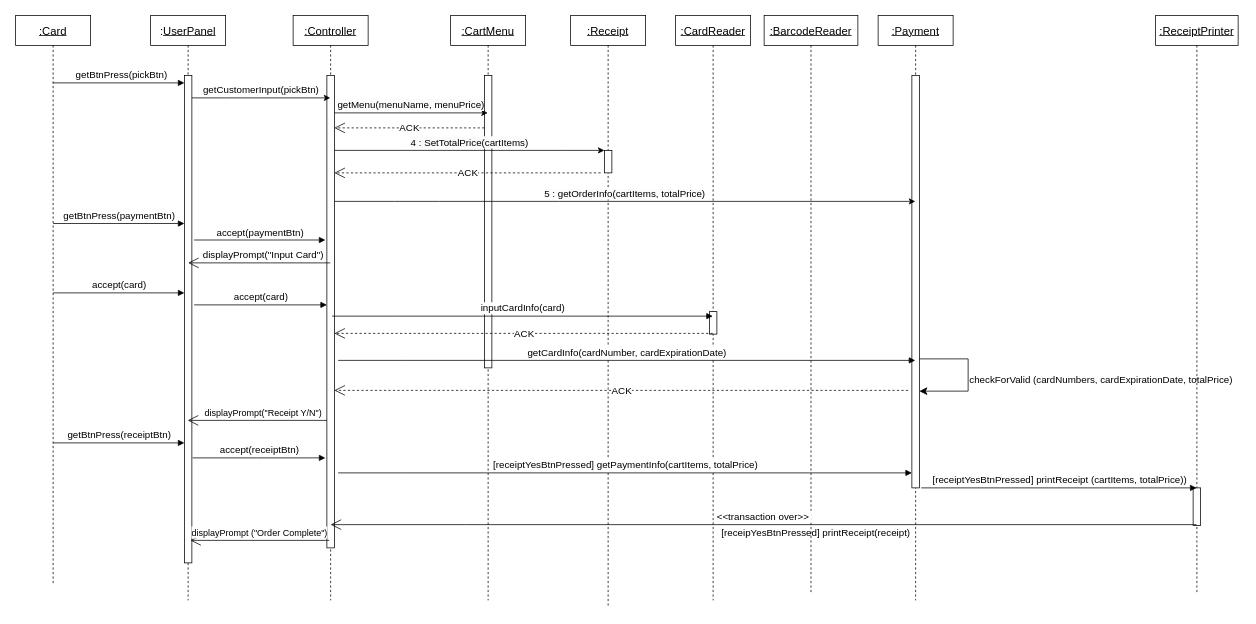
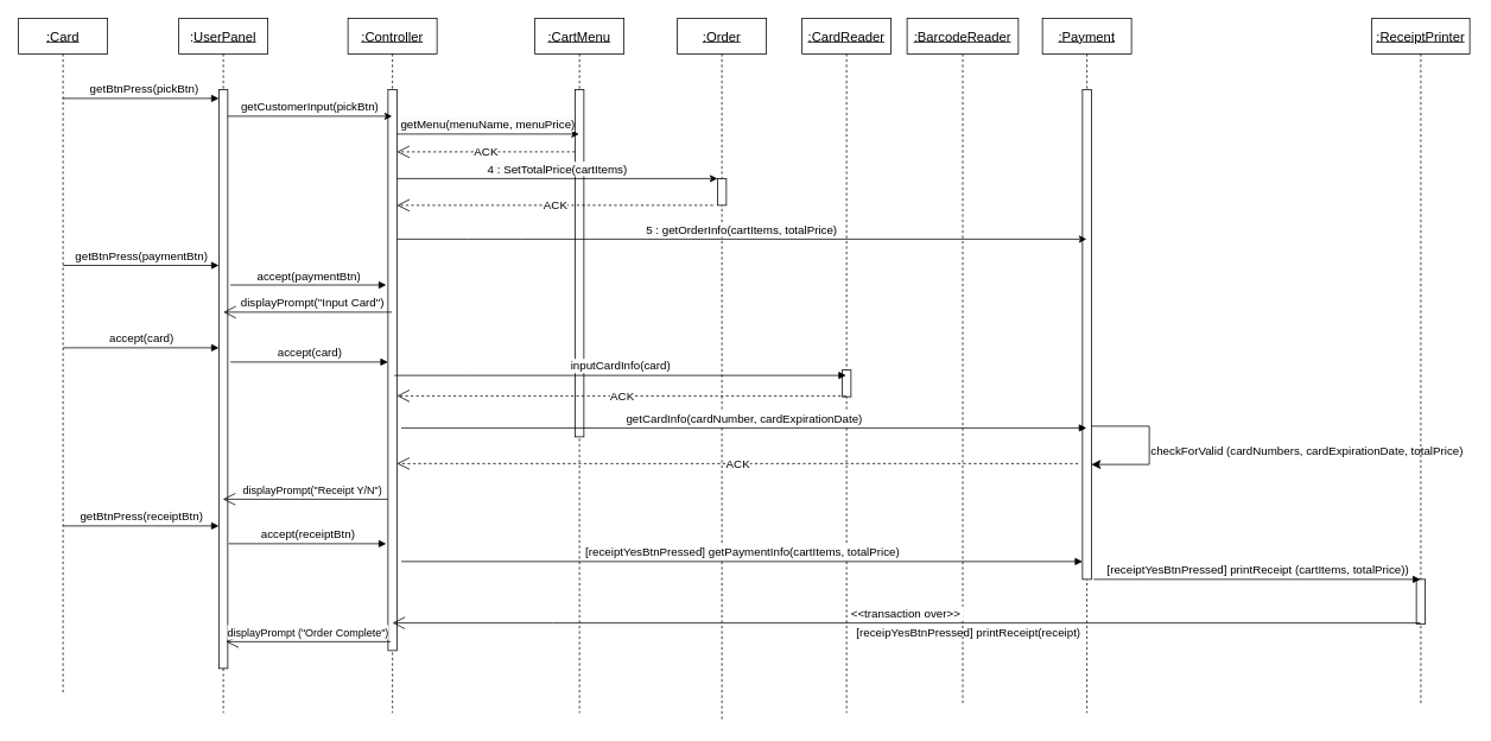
  <mxCell id="0" />
  <mxCell id="1" parent="0" />
  <mxCell id="2" value="&lt;u&gt;:Card&lt;/u&gt;" style="shape=umlLifeline;perimeter=lifelinePerimeter;whiteSpace=wrap;html=1;container=0;dropTarget=0;collapsible=0;recursiveResize=0;outlineConnect=0;portConstraint=eastwest;newEdgeStyle={&quot;edgeStyle&quot;:&quot;elbowEdgeStyle&quot;,&quot;elbow&quot;:&quot;vertical&quot;,&quot;curved&quot;:0,&quot;rounded&quot;:0};fontSize=15;" parent="1" vertex="1"><mxGeometry x="20" y="20" width="100" height="760" as="geometry" /></mxCell>
  <mxCell id="3" value=":&lt;u&gt;UserPanel&lt;/u&gt;" style="shape=umlLifeline;perimeter=lifelinePerimeter;whiteSpace=wrap;html=1;container=0;dropTarget=0;collapsible=0;recursiveResize=0;outlineConnect=0;portConstraint=eastwest;newEdgeStyle={&quot;edgeStyle&quot;:&quot;elbowEdgeStyle&quot;,&quot;elbow&quot;:&quot;vertical&quot;,&quot;curved&quot;:0,&quot;rounded&quot;:0};fontSize=15;" parent="1" vertex="1"><mxGeometry x="200" y="20" width="100" height="780" as="geometry" /></mxCell>
  <mxCell id="4" value="" style="html=1;points=[];perimeter=orthogonalPerimeter;outlineConnect=0;targetShapes=umlLifeline;portConstraint=eastwest;newEdgeStyle={&quot;edgeStyle&quot;:&quot;elbowEdgeStyle&quot;,&quot;elbow&quot;:&quot;vertical&quot;,&quot;curved&quot;:0,&quot;rounded&quot;:0};" parent="3" vertex="1"><mxGeometry x="45" y="80" width="10" height="650" as="geometry" /></mxCell>
  <mxCell id="5" value="&lt;span style=&quot;color: rgb(0, 0, 0); font-family: Helvetica; font-size: 13px; font-style: normal; font-variant-ligatures: normal; font-variant-caps: normal; font-weight: 400; letter-spacing: normal; orphans: 2; text-align: center; text-indent: 0px; text-transform: none; widows: 2; word-spacing: 0px; -webkit-text-stroke-width: 0px; background-color: rgb(255, 255, 255); text-decoration-thickness: initial; text-decoration-style: initial; text-decoration-color: initial; float: none; display: inline !important;&quot;&gt;&lt;br&gt;getBtnPress(pickBtn)&lt;br&gt;&lt;/span&gt;" style="html=1;verticalAlign=bottom;endArrow=block;edgeStyle=elbowEdgeStyle;elbow=vertical;curved=0;rounded=0;labelPosition=center;verticalLabelPosition=top;align=center;" parent="1" source="2" target="4" edge="1"><mxGeometry x="0.031" relative="1" as="geometry"><mxPoint x="75" y="100" as="sourcePoint" /><Array as="points"><mxPoint x="220" y="110" /><mxPoint x="160" y="100" /></Array><mxPoint x="1" as="offset" /></mxGeometry></mxCell>
  <mxCell id="6" value="&lt;u&gt;:Controller&lt;/u&gt;" style="shape=umlLifeline;perimeter=lifelinePerimeter;whiteSpace=wrap;html=1;container=0;dropTarget=0;collapsible=0;recursiveResize=0;outlineConnect=0;portConstraint=eastwest;newEdgeStyle={&quot;edgeStyle&quot;:&quot;elbowEdgeStyle&quot;,&quot;elbow&quot;:&quot;vertical&quot;,&quot;curved&quot;:0,&quot;rounded&quot;:0};fontSize=15;" parent="1" vertex="1"><mxGeometry x="390" y="20" width="100" height="780" as="geometry" /></mxCell>
  <mxCell id="7" value="" style="html=1;points=[];perimeter=orthogonalPerimeter;outlineConnect=0;targetShapes=umlLifeline;portConstraint=eastwest;newEdgeStyle={&quot;edgeStyle&quot;:&quot;elbowEdgeStyle&quot;,&quot;elbow&quot;:&quot;vertical&quot;,&quot;curved&quot;:0,&quot;rounded&quot;:0};" parent="6" vertex="1"><mxGeometry x="45" y="80" width="10" height="630" as="geometry" /></mxCell>
- <mxCell id="8" value="&lt;u&gt;:Receipt&lt;/u&gt;" style="shape=umlLifeline;perimeter=lifelinePerimeter;whiteSpace=wrap;html=1;container=0;dropTarget=0;collapsible=0;recursiveResize=0;outlineConnect=0;portConstraint=eastwest;newEdgeStyle={&quot;edgeStyle&quot;:&quot;elbowEdgeStyle&quot;,&quot;elbow&quot;:&quot;vertical&quot;,&quot;curved&quot;:0,&quot;rounded&quot;:0};fontSize=15;" parent="1" vertex="1"><mxGeometry x="760" y="20" width="100" height="790" as="geometry" /></mxCell>
+ <mxCell id="8" value="&lt;u&gt;:Order&lt;/u&gt;" style="shape=umlLifeline;perimeter=lifelinePerimeter;whiteSpace=wrap;html=1;container=0;dropTarget=0;collapsible=0;recursiveResize=0;outlineConnect=0;portConstraint=eastwest;newEdgeStyle={&quot;edgeStyle&quot;:&quot;elbowEdgeStyle&quot;,&quot;elbow&quot;:&quot;vertical&quot;,&quot;curved&quot;:0,&quot;rounded&quot;:0};fontSize=15;" parent="1" vertex="1"><mxGeometry x="760" y="20" width="100" height="790" as="geometry" /></mxCell>
  <mxCell id="9" value="" style="html=1;points=[];perimeter=orthogonalPerimeter;outlineConnect=0;targetShapes=umlLifeline;portConstraint=eastwest;newEdgeStyle={&quot;edgeStyle&quot;:&quot;elbowEdgeStyle&quot;,&quot;elbow&quot;:&quot;vertical&quot;,&quot;curved&quot;:0,&quot;rounded&quot;:0};" parent="8" vertex="1"><mxGeometry x="45" y="180" width="10" height="30" as="geometry" /></mxCell>
  <mxCell id="10" value="&lt;u&gt;:CardReader&lt;/u&gt;" style="shape=umlLifeline;perimeter=lifelinePerimeter;whiteSpace=wrap;html=1;container=0;dropTarget=0;collapsible=0;recursiveResize=0;outlineConnect=0;portConstraint=eastwest;newEdgeStyle={&quot;edgeStyle&quot;:&quot;elbowEdgeStyle&quot;,&quot;elbow&quot;:&quot;vertical&quot;,&quot;curved&quot;:0,&quot;rounded&quot;:0};fontSize=15;" parent="1" vertex="1"><mxGeometry x="900" y="20" width="100" height="780" as="geometry" /></mxCell>
  <mxCell id="11" value="" style="html=1;points=[];perimeter=orthogonalPerimeter;outlineConnect=0;targetShapes=umlLifeline;portConstraint=eastwest;newEdgeStyle={&quot;edgeStyle&quot;:&quot;elbowEdgeStyle&quot;,&quot;elbow&quot;:&quot;vertical&quot;,&quot;curved&quot;:0,&quot;rounded&quot;:0};" vertex="1" parent="10"><mxGeometry x="45" y="395" width="10" height="30" as="geometry" /></mxCell>
  <mxCell id="12" value="&lt;u&gt;:BarcodeReader&lt;/u&gt;" style="shape=umlLifeline;perimeter=lifelinePerimeter;whiteSpace=wrap;html=1;container=0;dropTarget=0;collapsible=0;recursiveResize=0;outlineConnect=0;portConstraint=eastwest;newEdgeStyle={&quot;edgeStyle&quot;:&quot;elbowEdgeStyle&quot;,&quot;elbow&quot;:&quot;vertical&quot;,&quot;curved&quot;:0,&quot;rounded&quot;:0};fontSize=15;" parent="1" vertex="1"><mxGeometry x="1018" y="20" width="125" height="770" as="geometry" /></mxCell>
  <mxCell id="13" value="&lt;font style=&quot;font-size: 15px;&quot;&gt;&lt;u&gt;:Payment&lt;/u&gt;&lt;/font&gt;" style="shape=umlLifeline;perimeter=lifelinePerimeter;whiteSpace=wrap;html=1;container=0;dropTarget=0;collapsible=0;recursiveResize=0;outlineConnect=0;portConstraint=eastwest;newEdgeStyle={&quot;edgeStyle&quot;:&quot;elbowEdgeStyle&quot;,&quot;elbow&quot;:&quot;vertical&quot;,&quot;curved&quot;:0,&quot;rounded&quot;:0};" parent="1" vertex="1"><mxGeometry x="1170" y="20" width="100" height="780" as="geometry" /></mxCell>
  <mxCell id="14" value="" style="html=1;points=[];perimeter=orthogonalPerimeter;outlineConnect=0;targetShapes=umlLifeline;portConstraint=eastwest;newEdgeStyle={&quot;edgeStyle&quot;:&quot;elbowEdgeStyle&quot;,&quot;elbow&quot;:&quot;vertical&quot;,&quot;curved&quot;:0,&quot;rounded&quot;:0};" parent="13" vertex="1"><mxGeometry x="45" y="80" width="10" height="550" as="geometry" /></mxCell>
  <mxCell id="15" value="" style="edgeStyle=segmentEdgeStyle;endArrow=classic;html=1;curved=0;rounded=0;endSize=8;startSize=8;" edge="1" parent="13"><mxGeometry width="50" height="50" relative="1" as="geometry"><mxPoint x="55" y="458" as="sourcePoint" /><mxPoint x="55" y="501" as="targetPoint" /><Array as="points"><mxPoint x="120" y="458" /><mxPoint x="120" y="501" /></Array></mxGeometry></mxCell>
  <mxCell id="16" value="&lt;font style=&quot;font-size: 15px;&quot;&gt;&lt;u&gt;:ReceiptPrinter&lt;/u&gt;&lt;/font&gt;" style="shape=umlLifeline;perimeter=lifelinePerimeter;whiteSpace=wrap;html=1;container=0;dropTarget=0;collapsible=0;recursiveResize=0;outlineConnect=0;portConstraint=eastwest;newEdgeStyle={&quot;edgeStyle&quot;:&quot;elbowEdgeStyle&quot;,&quot;elbow&quot;:&quot;vertical&quot;,&quot;curved&quot;:0,&quot;rounded&quot;:0};" parent="1" vertex="1"><mxGeometry x="1540" y="20" width="110" height="770" as="geometry" /></mxCell>
  <mxCell id="17" value="" style="html=1;points=[];perimeter=orthogonalPerimeter;outlineConnect=0;targetShapes=umlLifeline;portConstraint=eastwest;newEdgeStyle={&quot;edgeStyle&quot;:&quot;elbowEdgeStyle&quot;,&quot;elbow&quot;:&quot;vertical&quot;,&quot;curved&quot;:0,&quot;rounded&quot;:0};" parent="16" vertex="1"><mxGeometry x="50" y="630" width="10" height="50" as="geometry" /></mxCell>
  <mxCell id="18" value="&lt;span style=&quot;color: rgb(0, 0, 0); font-family: Helvetica; font-size: 13px; font-style: normal; font-variant-ligatures: normal; font-variant-caps: normal; font-weight: 400; letter-spacing: normal; orphans: 2; text-align: center; text-indent: 0px; text-transform: none; widows: 2; word-spacing: 0px; -webkit-text-stroke-width: 0px; text-decoration-thickness: initial; text-decoration-style: initial; text-decoration-color: initial; float: none; display: inline !important;&quot;&gt;getCustomerInput(pickBtn)&lt;/span&gt;" style="endArrow=classic;html=1;rounded=0;labelPosition=center;verticalLabelPosition=top;align=center;verticalAlign=bottom;fontSize=13;labelBackgroundColor=default;" parent="1" source="4" target="6" edge="1"><mxGeometry width="50" height="50" relative="1" as="geometry"><mxPoint x="500" y="340" as="sourcePoint" /><mxPoint x="550" y="290" as="targetPoint" /><Array as="points"><mxPoint x="300" y="130" /></Array></mxGeometry></mxCell>
  <mxCell id="19" value="&lt;font style=&quot;font-size: 15px;&quot;&gt;&lt;u&gt;:CartMenu&lt;/u&gt;&lt;/font&gt;" style="shape=umlLifeline;perimeter=lifelinePerimeter;whiteSpace=wrap;html=1;container=0;dropTarget=0;collapsible=0;recursiveResize=0;outlineConnect=0;portConstraint=eastwest;newEdgeStyle={&quot;edgeStyle&quot;:&quot;elbowEdgeStyle&quot;,&quot;elbow&quot;:&quot;vertical&quot;,&quot;curved&quot;:0,&quot;rounded&quot;:0};" vertex="1" parent="1"><mxGeometry x="600" y="20" width="100" height="780" as="geometry" /></mxCell>
  <mxCell id="20" value="" style="html=1;points=[];perimeter=orthogonalPerimeter;outlineConnect=0;targetShapes=umlLifeline;portConstraint=eastwest;newEdgeStyle={&quot;edgeStyle&quot;:&quot;elbowEdgeStyle&quot;,&quot;elbow&quot;:&quot;vertical&quot;,&quot;curved&quot;:0,&quot;rounded&quot;:0};" vertex="1" parent="19"><mxGeometry x="45" y="80" width="10" height="390" as="geometry" /></mxCell>
  <mxCell id="21" value="&lt;span style=&quot;color: rgb(0, 0, 0); font-family: Helvetica; font-size: 13px; font-style: normal; font-variant-ligatures: normal; font-variant-caps: normal; font-weight: 400; letter-spacing: normal; orphans: 2; text-align: center; text-indent: 0px; text-transform: none; widows: 2; word-spacing: 0px; -webkit-text-stroke-width: 0px; background-color: rgb(251, 251, 251); text-decoration-thickness: initial; text-decoration-style: initial; text-decoration-color: initial; float: none; display: inline !important;&quot;&gt;getMenu(menuName, menuPrice)&lt;/span&gt;" style="endArrow=classic;html=1;rounded=0;labelPosition=center;verticalLabelPosition=top;align=center;verticalAlign=bottom;" parent="1" source="7" target="19" edge="1"><mxGeometry width="50" height="50" relative="1" as="geometry"><mxPoint x="400" y="340" as="sourcePoint" /><mxPoint x="450" y="290" as="targetPoint" /><Array as="points"><mxPoint x="450" y="150" /></Array></mxGeometry></mxCell>
  <mxCell id="22" value="ACK" style="endArrow=open;endSize=12;dashed=1;html=1;rounded=0;fontSize=13;" edge="1" parent="1" source="20" target="7"><mxGeometry width="160" relative="1" as="geometry"><mxPoint x="640" y="170" as="sourcePoint" /><mxPoint x="660" y="330" as="targetPoint" /><Array as="points"><mxPoint x="470" y="170" /></Array></mxGeometry></mxCell>
  <mxCell id="23" value="&lt;meta charset=&quot;utf-8&quot;&gt;&lt;span style=&quot;color: rgb(0, 0, 0); font-family: Helvetica; font-size: 13px; font-style: normal; font-variant-ligatures: normal; font-variant-caps: normal; font-weight: 400; letter-spacing: normal; orphans: 2; text-align: center; text-indent: 0px; text-transform: none; widows: 2; word-spacing: 0px; -webkit-text-stroke-width: 0px; background-color: rgb(251, 251, 251); text-decoration-thickness: initial; text-decoration-style: initial; text-decoration-color: initial; float: none; display: inline !important;&quot;&gt;4 :&amp;nbsp;SetTotalPrice(cartItems)&lt;/span&gt;" style="endArrow=classic;html=1;rounded=0;labelPosition=center;verticalLabelPosition=top;align=center;verticalAlign=bottom;" edge="1" parent="1" source="7" target="9"><mxGeometry width="50" height="50" relative="1" as="geometry"><mxPoint x="450" y="200" as="sourcePoint" /><mxPoint x="794.5" y="200" as="targetPoint" /><Array as="points"><mxPoint x="535" y="200" /><mxPoint x="595" y="200" /><mxPoint x="755" y="200" /></Array></mxGeometry></mxCell>
  <mxCell id="24" value="ACK" style="endArrow=open;endSize=12;dashed=1;html=1;rounded=0;fontSize=13;" edge="1" parent="1" target="7"><mxGeometry x="-0.002" width="160" relative="1" as="geometry"><mxPoint x="800" y="230" as="sourcePoint" /><mxPoint x="490" y="280" as="targetPoint" /><Array as="points"><mxPoint x="610" y="230" /></Array><mxPoint as="offset" /></mxGeometry></mxCell>
  <mxCell id="25" value="&lt;span style=&quot;color: rgb(0, 0, 0); font-family: Helvetica; font-style: normal; font-variant-ligatures: normal; font-variant-caps: normal; font-weight: 400; letter-spacing: normal; orphans: 2; text-align: center; text-indent: 0px; text-transform: none; widows: 2; word-spacing: 0px; -webkit-text-stroke-width: 0px; background-color: rgb(251, 251, 251); text-decoration-thickness: initial; text-decoration-style: initial; text-decoration-color: initial; float: none; display: inline !important;&quot;&gt;&lt;font style=&quot;font-size: 13px;&quot;&gt;5 : getOrderInfo(cartItems, totalPrice)&lt;/font&gt;&lt;/span&gt;" style="endArrow=classic;html=1;rounded=0;labelPosition=center;verticalLabelPosition=top;align=center;verticalAlign=bottom;" edge="1" parent="1" source="7" target="13"><mxGeometry width="50" height="50" relative="1" as="geometry"><mxPoint x="450" y="268" as="sourcePoint" /><mxPoint x="784.5" y="268" as="targetPoint" /><Array as="points"><mxPoint x="525" y="268" /><mxPoint x="585" y="268" /><mxPoint x="745" y="268" /></Array></mxGeometry></mxCell>
  <mxCell id="26" value="getBtnPress(paymentBtn)" style="html=1;verticalAlign=bottom;endArrow=block;edgeStyle=elbowEdgeStyle;elbow=vertical;curved=0;rounded=0;fontSize=13;" edge="1" parent="1"><mxGeometry relative="1" as="geometry"><mxPoint x="70" y="297.5" as="sourcePoint" /><Array as="points"><mxPoint x="155" y="297.5" /></Array><mxPoint x="245" y="297.5" as="targetPoint" /></mxGeometry></mxCell>
  <mxCell id="27" value="accept(paymentBtn)" style="html=1;verticalAlign=bottom;endArrow=block;edgeStyle=elbowEdgeStyle;elbow=vertical;curved=0;rounded=0;fontSize=13;" edge="1" parent="1"><mxGeometry relative="1" as="geometry"><mxPoint x="258" y="319.5" as="sourcePoint" /><Array as="points"><mxPoint x="343" y="319.5" /></Array><mxPoint x="433" y="320" as="targetPoint" /></mxGeometry></mxCell>
  <mxCell id="28" value="&lt;font style=&quot;font-size: 13px;&quot;&gt;accept(card)&lt;/font&gt;" style="html=1;verticalAlign=bottom;endArrow=block;edgeStyle=elbowEdgeStyle;elbow=vertical;curved=0;rounded=0;" edge="1" parent="1"><mxGeometry relative="1" as="geometry"><mxPoint x="70" y="390" as="sourcePoint" /><Array as="points"><mxPoint x="155" y="390" /></Array><mxPoint x="245" y="390.5" as="targetPoint" /></mxGeometry></mxCell>
  <mxCell id="29" value="&lt;font style=&quot;font-size: 13px;&quot;&gt;accept(card)&lt;/font&gt;" style="html=1;verticalAlign=bottom;endArrow=block;edgeStyle=elbowEdgeStyle;elbow=vertical;curved=0;rounded=0;" edge="1" parent="1"><mxGeometry relative="1" as="geometry"><mxPoint x="258" y="406" as="sourcePoint" /><Array as="points"><mxPoint x="343" y="406" /></Array><mxPoint x="435" y="406" as="targetPoint" /></mxGeometry></mxCell>
  <mxCell id="30" value="" style="endArrow=open;endFill=1;endSize=12;html=1;rounded=0;" edge="1" parent="1" source="6"><mxGeometry width="160" relative="1" as="geometry"><mxPoint x="410" y="300" as="sourcePoint" /><mxPoint x="250" y="350" as="targetPoint" /><Array as="points"><mxPoint x="360" y="350" /></Array></mxGeometry></mxCell>
  <mxCell id="31" value="displayPrompt(&quot;Input Card&quot;)" style="text;html=1;align=center;verticalAlign=bottom;resizable=0;points=[];autosize=1;strokeColor=none;fillColor=none;labelPosition=center;verticalLabelPosition=top;fontSize=13;" vertex="1" parent="1"><mxGeometry x="260" y="350" width="180" height="30" as="geometry" /></mxCell>
  <mxCell id="32" value="&lt;font style=&quot;font-size: 13px;&quot;&gt;inputCardInfo(card)&lt;/font&gt;" style="html=1;verticalAlign=bottom;endArrow=block;edgeStyle=elbowEdgeStyle;elbow=vertical;curved=0;rounded=0;fontSize=13;" edge="1" parent="1"><mxGeometry relative="1" as="geometry"><mxPoint x="442" y="421" as="sourcePoint" /><Array as="points"><mxPoint x="527" y="421" /></Array><mxPoint x="949.5" y="421" as="targetPoint" /></mxGeometry></mxCell>
  <mxCell id="33" value="&lt;font style=&quot;font-size: 13px;&quot;&gt;ACK&lt;/font&gt;" style="endArrow=open;endSize=12;dashed=1;html=1;rounded=0;" edge="1" parent="1"><mxGeometry x="-0.002" width="160" relative="1" as="geometry"><mxPoint x="949.5" y="444" as="sourcePoint" /><mxPoint x="445" y="444" as="targetPoint" /><Array as="points" /><mxPoint as="offset" /></mxGeometry></mxCell>
  <mxCell id="34" value="getCardInfo(cardNumber, cardExpirationDate)" style="html=1;verticalAlign=bottom;endArrow=block;edgeStyle=elbowEdgeStyle;elbow=vertical;curved=0;rounded=0;fontSize=13;" edge="1" parent="1" target="13"><mxGeometry relative="1" as="geometry"><mxPoint x="450" y="480" as="sourcePoint" /><Array as="points"><mxPoint x="535" y="480" /></Array><mxPoint x="958" y="480" as="targetPoint" /></mxGeometry></mxCell>
  <mxCell id="35" value="ACK" style="endArrow=open;endSize=12;dashed=1;html=1;rounded=0;fontSize=13;" edge="1" parent="1"><mxGeometry x="-0.002" width="160" relative="1" as="geometry"><mxPoint x="1210" y="520" as="sourcePoint" /><mxPoint x="445" y="520" as="targetPoint" /><Array as="points"><mxPoint x="720" y="520" /></Array><mxPoint as="offset" /></mxGeometry></mxCell>
  <mxCell id="36" value="&lt;font style=&quot;font-size: 13px;&quot;&gt;checkForValid (cardNumbers, cardExpirationDate, totalPrice)&lt;/font&gt;" style="text;html=1;align=center;verticalAlign=middle;resizable=0;points=[];autosize=1;strokeColor=none;fillColor=none;" vertex="1" parent="1"><mxGeometry x="1282" y="490" width="370" height="30" as="geometry" /></mxCell>
  <mxCell id="37" value="" style="endArrow=open;endFill=1;endSize=12;html=1;rounded=0;" edge="1" parent="1" source="7" target="3"><mxGeometry width="160" relative="1" as="geometry"><mxPoint x="650" y="555" as="sourcePoint" /><mxPoint x="440" y="555" as="targetPoint" /><Array as="points"><mxPoint x="430" y="560" /></Array></mxGeometry></mxCell>
  <mxCell id="38" value="&lt;font style=&quot;font-size: 12px;&quot;&gt;displayPrompt(&quot;Receipt Y/N&quot;)&lt;/font&gt;" style="text;html=1;align=center;verticalAlign=middle;resizable=0;points=[];autosize=1;strokeColor=none;fillColor=none;" vertex="1" parent="1"><mxGeometry x="260" y="535" width="180" height="30" as="geometry" /></mxCell>
  <mxCell id="39" value="getBtnPress(receiptBtn)" style="html=1;verticalAlign=bottom;endArrow=block;edgeStyle=elbowEdgeStyle;elbow=vertical;curved=0;rounded=0;fontSize=13;" edge="1" parent="1"><mxGeometry relative="1" as="geometry"><mxPoint x="70" y="590" as="sourcePoint" /><Array as="points"><mxPoint x="155" y="590" /></Array><mxPoint x="245" y="590.5" as="targetPoint" /></mxGeometry></mxCell>
  <mxCell id="40" value="accept(receiptBtn)" style="html=1;verticalAlign=bottom;endArrow=block;edgeStyle=elbowEdgeStyle;elbow=vertical;curved=0;rounded=0;fontSize=13;" edge="1" parent="1"><mxGeometry relative="1" as="geometry"><mxPoint x="256" y="610" as="sourcePoint" /><Array as="points"><mxPoint x="341" y="610" /></Array><mxPoint x="433" y="610" as="targetPoint" /></mxGeometry></mxCell>
  <mxCell id="41" value="[receiptYesBtnPressed] getPaymentInfo(cartItems, totalPrice)" style="html=1;verticalAlign=bottom;endArrow=block;edgeStyle=elbowEdgeStyle;elbow=vertical;curved=0;rounded=0;fontSize=13;" edge="1" parent="1" target="14"><mxGeometry relative="1" as="geometry"><mxPoint x="450" y="630" as="sourcePoint" /><Array as="points"><mxPoint x="535" y="630" /></Array><mxPoint x="958" y="630" as="targetPoint" /></mxGeometry></mxCell>
  <mxCell id="42" value="[receiptYesBtnPressed] printReceipt (cartItems, totalPrice))" style="html=1;verticalAlign=bottom;endArrow=block;edgeStyle=elbowEdgeStyle;elbow=vertical;curved=0;rounded=0;fontSize=13;" edge="1" parent="1"><mxGeometry relative="1" as="geometry"><mxPoint x="1227.5" y="650" as="sourcePoint" /><Array as="points"><mxPoint x="1312.5" y="650" /></Array><mxPoint x="1594.5" y="650" as="targetPoint" /></mxGeometry></mxCell>
  <mxCell id="43" value="&lt;font style=&quot;font-size: 12px;&quot;&gt;displayPrompt (&quot;Order Complete&quot;)&lt;/font&gt;" style="endArrow=open;endFill=1;endSize=12;html=1;rounded=0;labelPosition=center;verticalLabelPosition=top;align=center;verticalAlign=bottom;fontSize=13;" edge="1" parent="1"><mxGeometry width="160" relative="1" as="geometry"><mxPoint x="438" y="720" as="sourcePoint" /><mxPoint x="253" y="720" as="targetPoint" /><Array as="points"><mxPoint x="433" y="720" /></Array></mxGeometry></mxCell>
  <mxCell id="44" value="&lt;font style=&quot;font-size: 13px;&quot;&gt;&amp;lt;&amp;lt;transaction over&amp;gt;&amp;gt;&amp;nbsp;&lt;/font&gt;" style="endArrow=open;endFill=1;endSize=12;html=1;rounded=0;labelPosition=center;verticalLabelPosition=top;align=center;verticalAlign=bottom;" edge="1" parent="1"><mxGeometry width="160" relative="1" as="geometry"><mxPoint x="1594.5" y="699" as="sourcePoint" /><mxPoint x="440" y="699" as="targetPoint" /><Array as="points"><mxPoint x="620" y="699" /></Array></mxGeometry></mxCell>
  <mxCell id="45" value="&lt;font style=&quot;font-size: 13px;&quot;&gt;&amp;nbsp;[receipYesBtnPressed] printReceipt(receipt)&lt;/font&gt;" style="text;html=1;align=center;verticalAlign=middle;resizable=0;points=[];autosize=1;strokeColor=none;fillColor=none;" vertex="1" parent="1"><mxGeometry x="935" y="695" width="300" height="30" as="geometry" /></mxCell>
